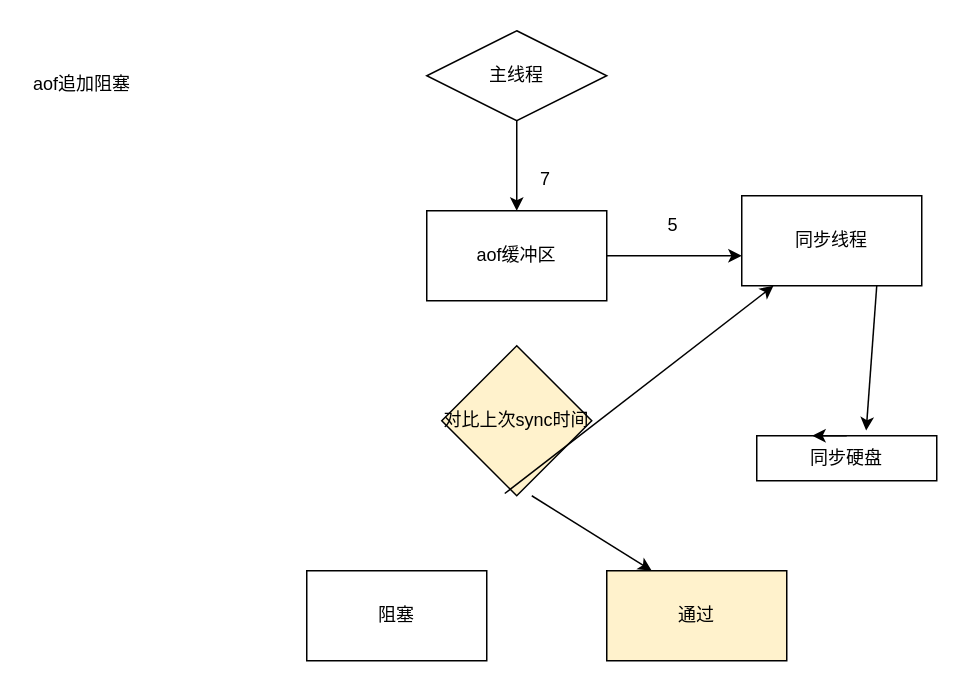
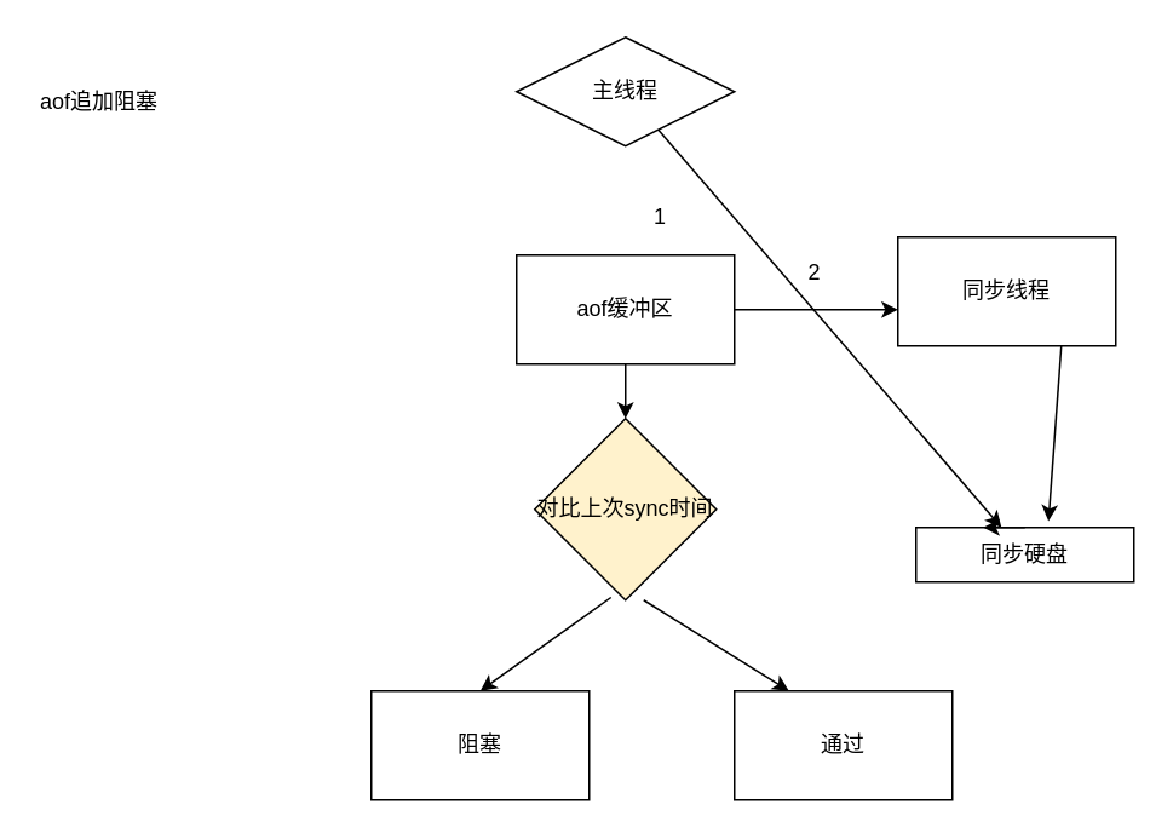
  <mxCell id="0" />
  <mxCell id="1" parent="0" />
  <mxCell id="2" value="主线程" style="rhombus;whiteSpace=wrap;html=1;" vertex="1" parent="1"><mxGeometry x="284" y="20" width="120" height="60" as="geometry" /></mxCell>
  <mxCell id="3" value="" style="edgeStyle=orthogonalEdgeStyle;rounded=0;orthogonalLoop=1;jettySize=auto;html=1;" edge="1" parent="1" source="4" target="6"><mxGeometry relative="1" as="geometry"><mxPoint x="484" y="170" as="targetPoint" /><Array as="points"><mxPoint x="474" y="170" /><mxPoint x="474" y="170" /></Array></mxGeometry></mxCell>
  <mxCell id="4" value="aof缓冲区" style="rounded=0;whiteSpace=wrap;html=1;" vertex="1" parent="1"><mxGeometry x="284" y="140" width="120" height="60" as="geometry" /></mxCell>
  <mxCell id="5" value="对比上次sync时间" style="rhombus;whiteSpace=wrap;html=1;fillColor=#fff2cc;" vertex="1" parent="1"><mxGeometry x="294" y="230" width="100" height="100" as="geometry" /></mxCell>
  <mxCell id="6" value="同步线程" style="rounded=0;whiteSpace=wrap;html=1;" vertex="1" parent="1"><mxGeometry x="494" y="130" width="120" height="60" as="geometry" /></mxCell>
  <mxCell id="7" value="同步硬盘" style="rounded=0;whiteSpace=wrap;html=1;" vertex="1" parent="1"><mxGeometry x="504" y="290" width="120" height="30" as="geometry" /></mxCell>
  <mxCell id="8" value="阻塞" style="rounded=0;whiteSpace=wrap;html=1;" vertex="1" parent="1"><mxGeometry x="204" y="380" width="120" height="60" as="geometry" /></mxCell>
- <mxCell id="9" value="通过" style="rounded=0;whiteSpace=wrap;html=1;fillColor=#fff2cc;" vertex="1" parent="1"><mxGeometry x="404" y="380" width="120" height="60" as="geometry" /></mxCell>
- <mxCell id="10" value="" style="endArrow=classic;html=1;" edge="1" parent="1" source="2" target="4"><mxGeometry width="50" height="50" relative="1" as="geometry"><mxPoint x="324" y="160" as="sourcePoint" /><mxPoint x="374" y="110" as="targetPoint" /></mxGeometry></mxCell>
+ <mxCell id="9" value="通过" style="rounded=0;whiteSpace=wrap;html=1;" vertex="1" parent="1"><mxGeometry x="404" y="380" width="120" height="60" as="geometry" /></mxCell>
+ <mxCell id="10" value="" style="endArrow=classic;html=1;" edge="1" parent="1" source="2" target="7"><mxGeometry width="50" height="50" relative="1" as="geometry"><mxPoint x="324" y="160" as="sourcePoint" /><mxPoint x="374" y="110" as="targetPoint" /></mxGeometry></mxCell>
+ <mxCell id="11" value="" style="endArrow=classic;html=1;" edge="1" parent="1" source="4" target="5"><mxGeometry width="50" height="50" relative="1" as="geometry"><mxPoint x="154" y="490" as="sourcePoint" /><mxPoint x="204" y="440" as="targetPoint" /></mxGeometry></mxCell>
  <mxCell id="12" style="edgeStyle=orthogonalEdgeStyle;rounded=0;orthogonalLoop=1;jettySize=auto;html=1;exitX=0.5;exitY=0;exitDx=0;exitDy=0;entryX=0.308;entryY=0.025;entryDx=0;entryDy=0;entryPerimeter=0;" edge="1" parent="1" source="7" target="7"><mxGeometry relative="1" as="geometry" /></mxCell>
- <mxCell id="13" value="" style="endArrow=classic;html=1;exitX=0.42;exitY=0.985;exitDx=0;exitDy=0;exitPerimeter=0;" edge="1" parent="1" source="5" target="6"><mxGeometry width="50" height="50" relative="1" as="geometry"><mxPoint x="154" y="490" as="sourcePoint" /><mxPoint x="204" y="440" as="targetPoint" /></mxGeometry></mxCell>
+ <mxCell id="13" value="" style="endArrow=classic;html=1;entryX=0.5;entryY=0;entryDx=0;entryDy=0;exitX=0.42;exitY=0.985;exitDx=0;exitDy=0;exitPerimeter=0;" edge="1" parent="1" source="5" target="8"><mxGeometry width="50" height="50" relative="1" as="geometry"><mxPoint x="154" y="490" as="sourcePoint" /><mxPoint x="204" y="440" as="targetPoint" /></mxGeometry></mxCell>
  <mxCell id="14" value="" style="endArrow=classic;html=1;entryX=0.25;entryY=0;entryDx=0;entryDy=0;" edge="1" parent="1" target="9"><mxGeometry width="50" height="50" relative="1" as="geometry"><mxPoint x="354" y="330" as="sourcePoint" /><mxPoint x="204" y="440" as="targetPoint" /></mxGeometry></mxCell>
- <mxCell id="15" value="7" style="text;html=1;resizable=0;points=[];autosize=1;align=left;verticalAlign=top;spacingTop=-4;" vertex="1" parent="1"><mxGeometry x="358" y="109" width="20" height="20" as="geometry" /></mxCell>
- <mxCell id="16" value="5" style="text;html=1;resizable=0;points=[];autosize=1;align=left;verticalAlign=top;spacingTop=-4;" vertex="1" parent="1"><mxGeometry x="443" y="140" width="20" height="20" as="geometry" /></mxCell>
+ <mxCell id="15" value="1" style="text;html=1;resizable=0;points=[];autosize=1;align=left;verticalAlign=top;spacingTop=-4;" vertex="1" parent="1"><mxGeometry x="358" y="109" width="20" height="20" as="geometry" /></mxCell>
+ <mxCell id="16" value="2" style="text;html=1;resizable=0;points=[];autosize=1;align=left;verticalAlign=top;spacingTop=-4;" vertex="1" parent="1"><mxGeometry x="443" y="140" width="20" height="20" as="geometry" /></mxCell>
  <mxCell id="17" value="" style="endArrow=classic;html=1;entryX=0.608;entryY=-0.114;entryDx=0;entryDy=0;entryPerimeter=0;exitX=0.75;exitY=1;exitDx=0;exitDy=0;" edge="1" parent="1" source="6" target="7"><mxGeometry width="50" height="50" relative="1" as="geometry"><mxPoint x="204" y="510" as="sourcePoint" /><mxPoint x="254" y="460" as="targetPoint" /></mxGeometry></mxCell>
  <mxCell id="18" value="aof追加阻塞" style="text;html=1;resizable=0;points=[];autosize=1;align=left;verticalAlign=top;spacingTop=-4;" vertex="1" parent="1"><mxGeometry x="20" y="46" width="80" height="20" as="geometry" /></mxCell>
